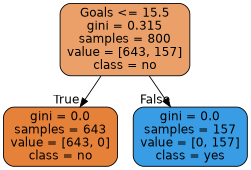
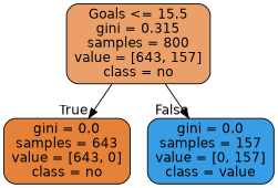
  digraph {
    node [color=black fontname=helvetica shape=box style="filled, rounded"]
    edge [fontname=helvetica labeldistance=2.5]
    n1 [fillcolor="#eba069" label="Goals <= 15.5\ngini = 0.315\nsamples = 800\nvalue = [643, 157]\nclass = no"]
    n2 [fillcolor="#e58139" label="gini = 0.0\nsamples = 643\nvalue = [643, 0]\nclass = no"]
-   n3 [fillcolor="#399de5" label="gini = 0.0\nsamples = 157\nvalue = [0, 157]\nclass = yes"]
+   n3 [fillcolor="#399de5" label="gini = 0.0\nsamples = 157\nvalue = [0, 157]\nclass = value"]
    n1 -> n2 [headlabel=True labelangle=45]
    n1 -> n3 [headlabel=False labelangle=-45]
  }
